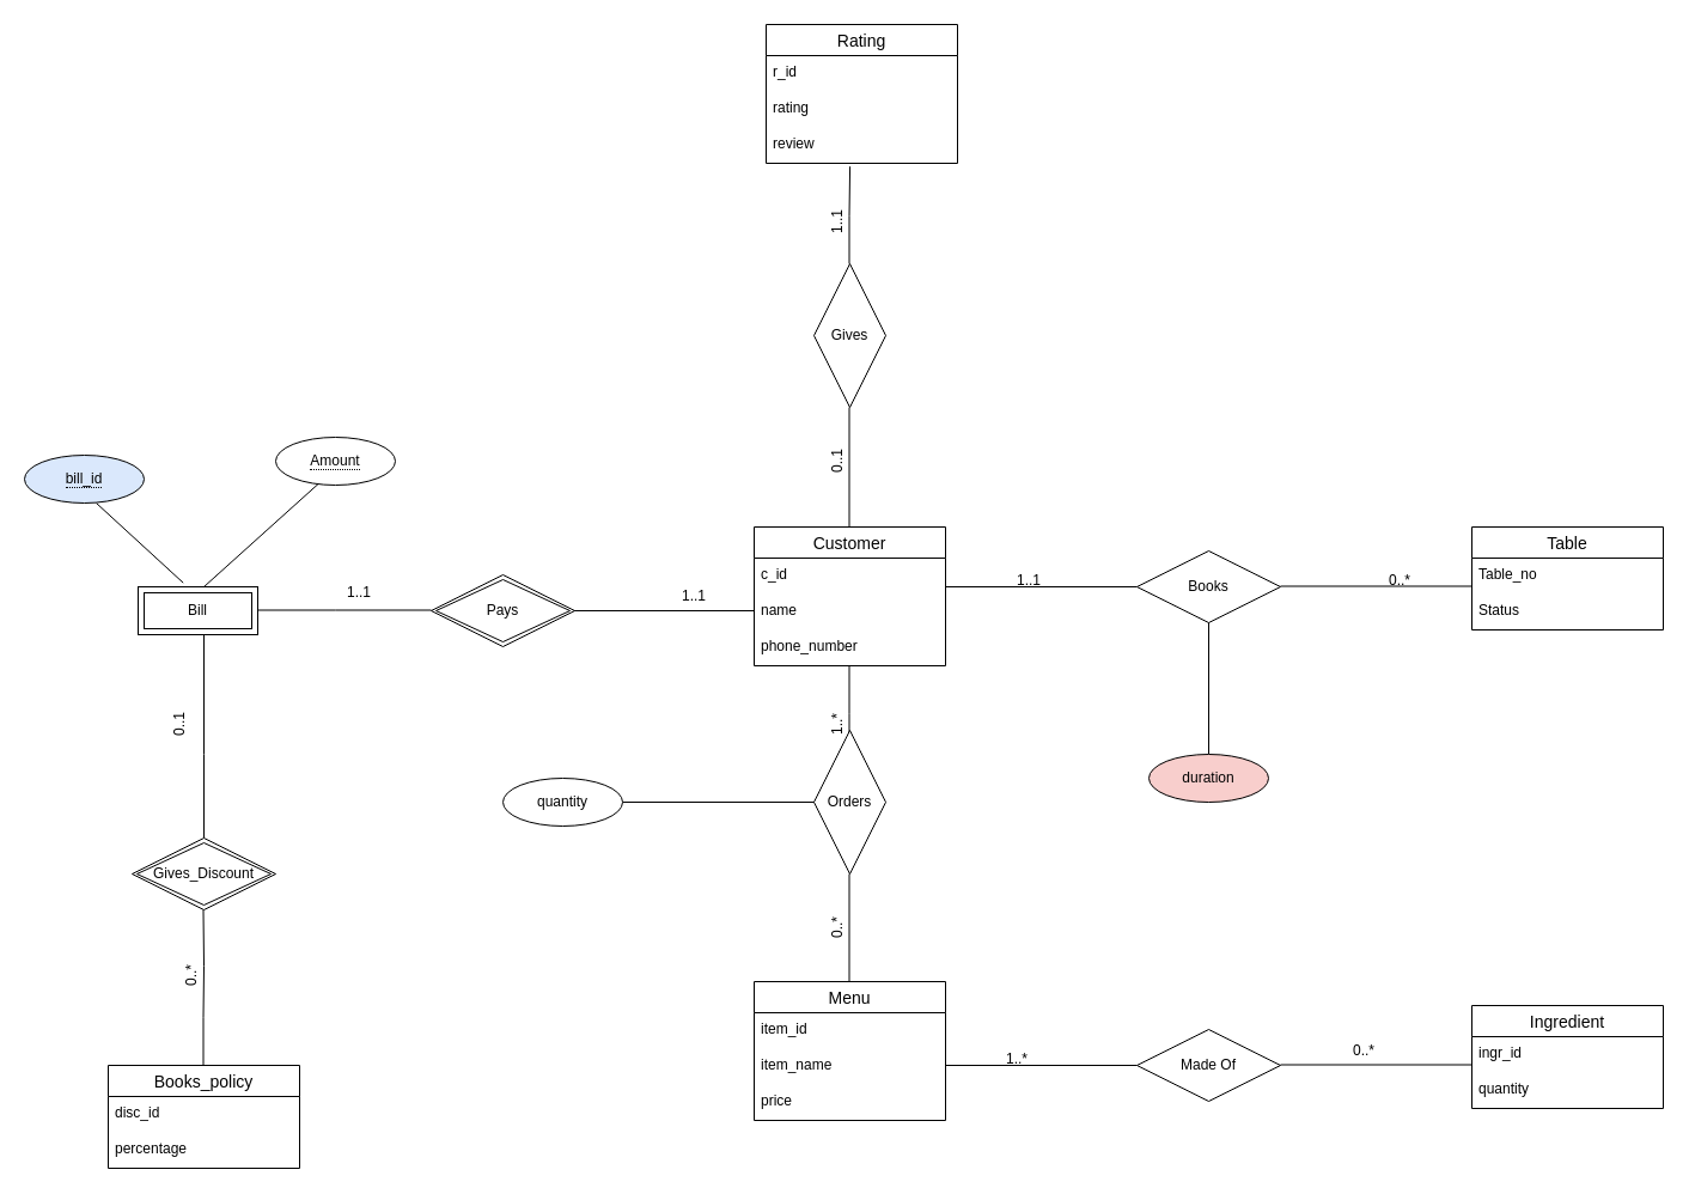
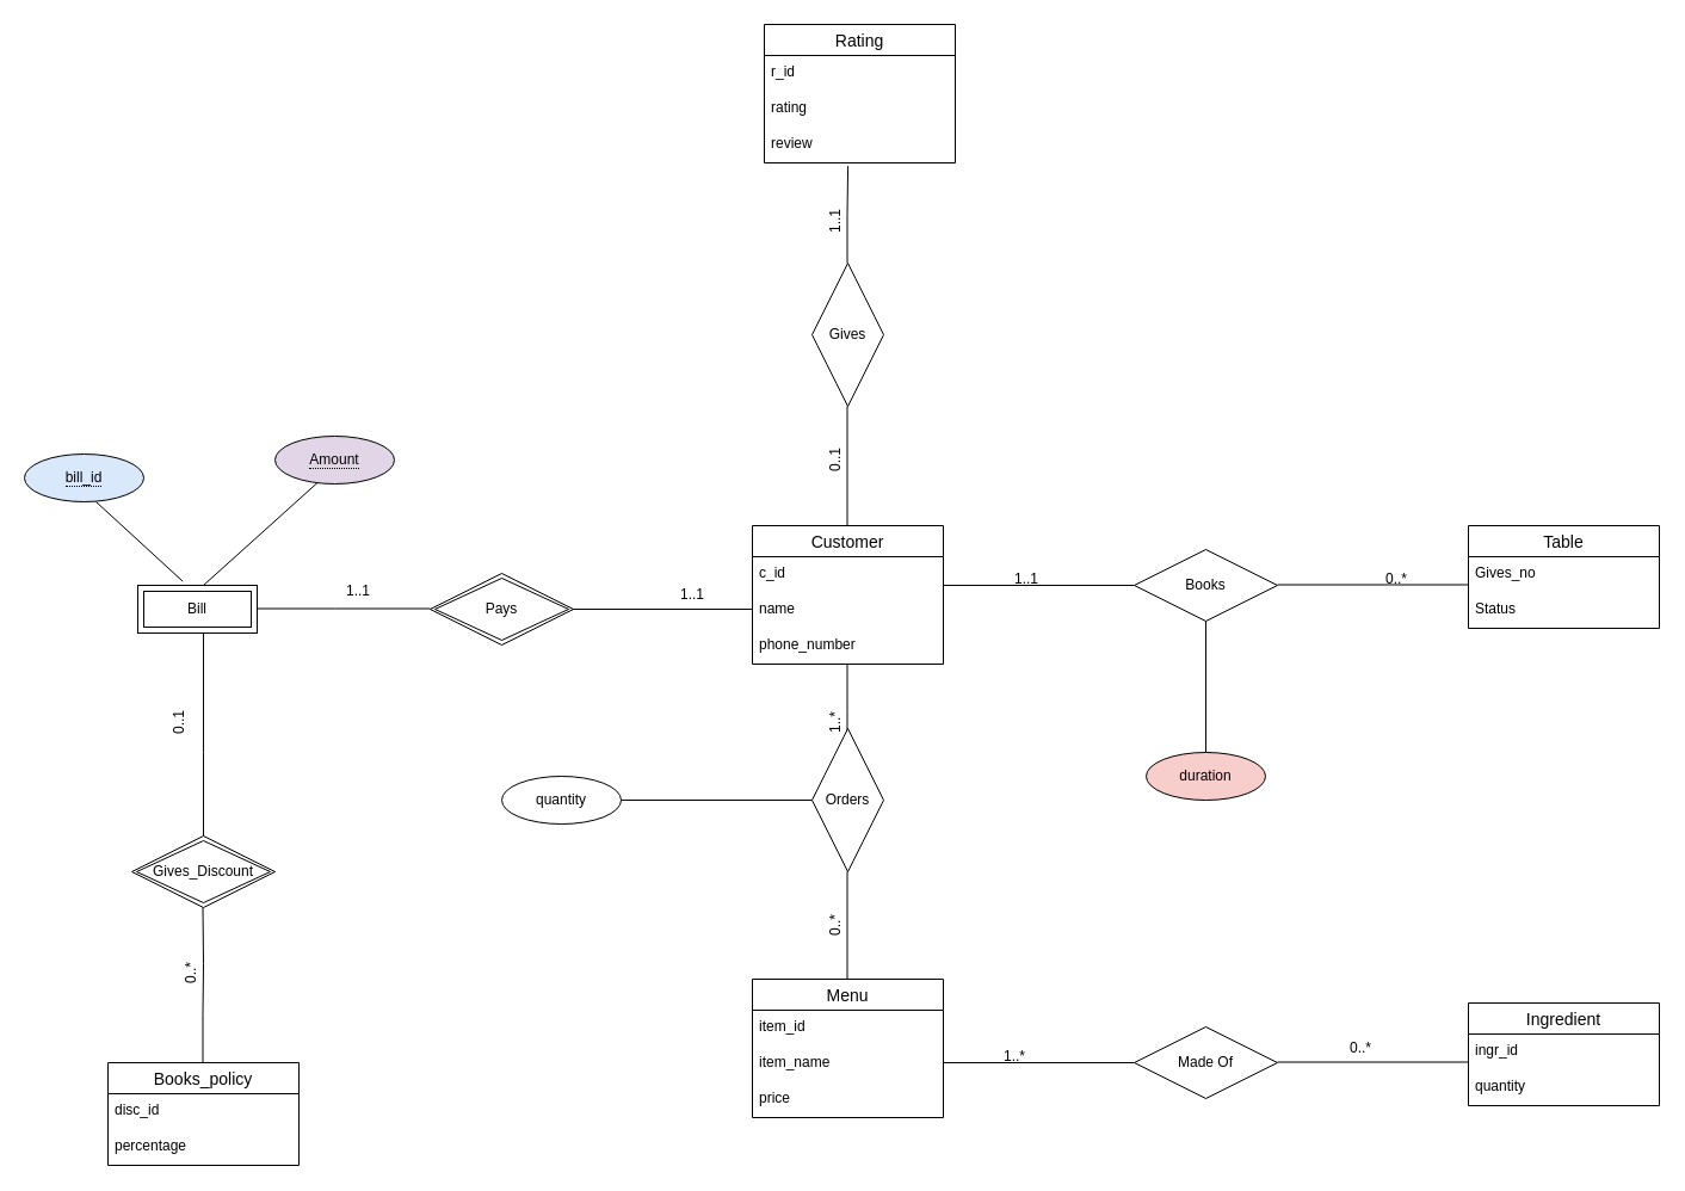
  <mxCell id="0" />
  <mxCell id="1" parent="0" />
  <mxCell id="2" value="Customer" style="swimlane;fontStyle=0;childLayout=stackLayout;horizontal=1;startSize=26;horizontalStack=0;resizeParent=1;resizeParentMax=0;resizeLast=0;collapsible=1;marginBottom=0;align=center;fontSize=14;" vertex="1" parent="1"><mxGeometry x="630" y="440" width="160" height="116" as="geometry" /></mxCell>
  <mxCell id="3" value="c_id" style="text;strokeColor=none;fillColor=none;spacingLeft=4;spacingRight=4;overflow=hidden;rotatable=0;points=[[0,0.5],[1,0.5]];portConstraint=eastwest;fontSize=12;whiteSpace=wrap;html=1;" vertex="1" parent="2"><mxGeometry y="26" width="160" height="30" as="geometry" /></mxCell>
  <mxCell id="4" value="name" style="text;strokeColor=none;fillColor=none;spacingLeft=4;spacingRight=4;overflow=hidden;rotatable=0;points=[[0,0.5],[1,0.5]];portConstraint=eastwest;fontSize=12;whiteSpace=wrap;html=1;" vertex="1" parent="2"><mxGeometry y="56" width="160" height="30" as="geometry" /></mxCell>
  <mxCell id="5" value="phone_number" style="text;strokeColor=none;fillColor=none;spacingLeft=4;spacingRight=4;overflow=hidden;rotatable=0;points=[[0,0.5],[1,0.5]];portConstraint=eastwest;fontSize=12;whiteSpace=wrap;html=1;" vertex="1" parent="2"><mxGeometry y="86" width="160" height="30" as="geometry" /></mxCell>
  <mxCell id="6" value="" style="endArrow=none;html=1;rounded=0;" edge="1" parent="1"><mxGeometry relative="1" as="geometry"><mxPoint x="790" y="490" as="sourcePoint" /><mxPoint x="950" y="490" as="targetPoint" /><Array as="points" /></mxGeometry></mxCell>
  <mxCell id="7" value="1..1" style="text;strokeColor=none;align=center;fillColor=none;html=1;verticalAlign=middle;whiteSpace=wrap;rounded=0;" vertex="1" parent="1"><mxGeometry x="830" y="470" width="60" height="30" as="geometry" /></mxCell>
  <mxCell id="8" value="Books" style="shape=rhombus;perimeter=rhombusPerimeter;whiteSpace=wrap;html=1;align=center;" vertex="1" parent="1"><mxGeometry x="950" y="460" width="120" height="60" as="geometry" /></mxCell>
  <mxCell id="9" value="Table" style="swimlane;fontStyle=0;childLayout=stackLayout;horizontal=1;startSize=26;horizontalStack=0;resizeParent=1;resizeParentMax=0;resizeLast=0;collapsible=1;marginBottom=0;align=center;fontSize=14;" vertex="1" parent="1"><mxGeometry x="1230" y="440" width="160" height="86" as="geometry" /></mxCell>
- <mxCell id="10" value="Table_no" style="text;strokeColor=none;fillColor=none;spacingLeft=4;spacingRight=4;overflow=hidden;rotatable=0;points=[[0,0.5],[1,0.5]];portConstraint=eastwest;fontSize=12;whiteSpace=wrap;html=1;" vertex="1" parent="9"><mxGeometry y="26" width="160" height="30" as="geometry" /></mxCell>
+ <mxCell id="10" value="Gives_no" style="text;strokeColor=none;fillColor=none;spacingLeft=4;spacingRight=4;overflow=hidden;rotatable=0;points=[[0,0.5],[1,0.5]];portConstraint=eastwest;fontSize=12;whiteSpace=wrap;html=1;" vertex="1" parent="9"><mxGeometry y="26" width="160" height="30" as="geometry" /></mxCell>
  <mxCell id="11" value="Status" style="text;strokeColor=none;fillColor=none;spacingLeft=4;spacingRight=4;overflow=hidden;rotatable=0;points=[[0,0.5],[1,0.5]];portConstraint=eastwest;fontSize=12;whiteSpace=wrap;html=1;" vertex="1" parent="9"><mxGeometry y="56" width="160" height="30" as="geometry" /></mxCell>
  <mxCell id="12" value="" style="endArrow=none;html=1;rounded=0;" edge="1" parent="1"><mxGeometry relative="1" as="geometry"><mxPoint x="1070" y="489.5" as="sourcePoint" /><mxPoint x="1230" y="489.5" as="targetPoint" /></mxGeometry></mxCell>
  <mxCell id="13" value="0..*" style="text;strokeColor=none;align=center;fillColor=none;html=1;verticalAlign=middle;whiteSpace=wrap;rounded=0;" vertex="1" parent="1"><mxGeometry x="1140" y="470" width="60" height="30" as="geometry" /></mxCell>
  <mxCell id="14" value="" style="endArrow=none;html=1;rounded=0;" edge="1" parent="1"><mxGeometry relative="1" as="geometry"><mxPoint x="709.5" y="440" as="sourcePoint" /><mxPoint x="709.5" y="340" as="targetPoint" /><Array as="points" /></mxGeometry></mxCell>
  <mxCell id="15" value="0..1" style="text;strokeColor=none;align=center;fillColor=none;html=1;verticalAlign=middle;whiteSpace=wrap;rounded=0;rotation=270;" vertex="1" parent="1"><mxGeometry x="660" y="370" width="80" height="30" as="geometry" /></mxCell>
  <mxCell id="16" value="Gives" style="shape=rhombus;perimeter=rhombusPerimeter;whiteSpace=wrap;html=1;align=center;direction=south;" vertex="1" parent="1"><mxGeometry x="680" y="220" width="60" height="120" as="geometry" /></mxCell>
  <mxCell id="17" value="" style="endArrow=none;html=1;rounded=0;entryX=0.438;entryY=1.089;entryDx=0;entryDy=0;entryPerimeter=0;" edge="1" parent="1" target="22"><mxGeometry relative="1" as="geometry"><mxPoint x="709.5" y="220" as="sourcePoint" /><mxPoint x="710" y="130" as="targetPoint" /><Array as="points"><mxPoint x="709.5" y="180" /></Array></mxGeometry></mxCell>
  <mxCell id="18" value="1..1" style="text;strokeColor=none;align=center;fillColor=none;html=1;verticalAlign=middle;whiteSpace=wrap;rounded=0;rotation=270;" vertex="1" parent="1"><mxGeometry x="670" y="170" width="60" height="30" as="geometry" /></mxCell>
  <mxCell id="19" value="Rating" style="swimlane;fontStyle=0;childLayout=stackLayout;horizontal=1;startSize=26;horizontalStack=0;resizeParent=1;resizeParentMax=0;resizeLast=0;collapsible=1;marginBottom=0;align=center;fontSize=14;" vertex="1" parent="1"><mxGeometry x="640" y="20" width="160" height="116" as="geometry" /></mxCell>
  <mxCell id="20" value="r_id" style="text;strokeColor=none;fillColor=none;spacingLeft=4;spacingRight=4;overflow=hidden;rotatable=0;points=[[0,0.5],[1,0.5]];portConstraint=eastwest;fontSize=12;whiteSpace=wrap;html=1;" vertex="1" parent="19"><mxGeometry y="26" width="160" height="30" as="geometry" /></mxCell>
  <mxCell id="21" value="rating" style="text;strokeColor=none;fillColor=none;spacingLeft=4;spacingRight=4;overflow=hidden;rotatable=0;points=[[0,0.5],[1,0.5]];portConstraint=eastwest;fontSize=12;whiteSpace=wrap;html=1;" vertex="1" parent="19"><mxGeometry y="56" width="160" height="30" as="geometry" /></mxCell>
  <mxCell id="22" value="review" style="text;strokeColor=none;fillColor=none;spacingLeft=4;spacingRight=4;overflow=hidden;rotatable=0;points=[[0,0.5],[1,0.5]];portConstraint=eastwest;fontSize=12;whiteSpace=wrap;html=1;" vertex="1" parent="19"><mxGeometry y="86" width="160" height="30" as="geometry" /></mxCell>
  <mxCell id="23" value="" style="endArrow=none;html=1;rounded=0;" edge="1" parent="1"><mxGeometry relative="1" as="geometry"><mxPoint x="709.5" y="636" as="sourcePoint" /><mxPoint x="709.5" y="556" as="targetPoint" /><Array as="points"><mxPoint x="709.5" y="596" /></Array></mxGeometry></mxCell>
  <mxCell id="24" value="1..*" style="text;strokeColor=none;align=center;fillColor=none;html=1;verticalAlign=middle;whiteSpace=wrap;rounded=0;rotation=270;" vertex="1" parent="1"><mxGeometry x="670" y="590" width="60" height="30" as="geometry" /></mxCell>
  <mxCell id="25" value="Orders" style="shape=rhombus;perimeter=rhombusPerimeter;whiteSpace=wrap;html=1;align=center;direction=south;" vertex="1" parent="1"><mxGeometry x="680" y="610" width="60" height="120" as="geometry" /></mxCell>
  <mxCell id="26" value="" style="endArrow=none;html=1;rounded=0;" edge="1" parent="1"><mxGeometry relative="1" as="geometry"><mxPoint x="709.5" y="730" as="sourcePoint" /><mxPoint x="709.5" y="820" as="targetPoint" /><Array as="points" /></mxGeometry></mxCell>
  <mxCell id="27" value="0..*" style="text;strokeColor=none;align=center;fillColor=none;html=1;verticalAlign=middle;whiteSpace=wrap;rounded=0;rotation=270;" vertex="1" parent="1"><mxGeometry x="670" y="760" width="60" height="30" as="geometry" /></mxCell>
  <mxCell id="28" value="Menu" style="swimlane;fontStyle=0;childLayout=stackLayout;horizontal=1;startSize=26;horizontalStack=0;resizeParent=1;resizeParentMax=0;resizeLast=0;collapsible=1;marginBottom=0;align=center;fontSize=14;" vertex="1" parent="1"><mxGeometry x="630" y="820" width="160" height="116" as="geometry" /></mxCell>
  <mxCell id="29" value="item_id" style="text;strokeColor=none;fillColor=none;spacingLeft=4;spacingRight=4;overflow=hidden;rotatable=0;points=[[0,0.5],[1,0.5]];portConstraint=eastwest;fontSize=12;whiteSpace=wrap;html=1;" vertex="1" parent="28"><mxGeometry y="26" width="160" height="30" as="geometry" /></mxCell>
  <mxCell id="30" value="item_name" style="text;strokeColor=none;fillColor=none;spacingLeft=4;spacingRight=4;overflow=hidden;rotatable=0;points=[[0,0.5],[1,0.5]];portConstraint=eastwest;fontSize=12;whiteSpace=wrap;html=1;" vertex="1" parent="28"><mxGeometry y="56" width="160" height="30" as="geometry" /></mxCell>
  <mxCell id="31" value="price" style="text;strokeColor=none;fillColor=none;spacingLeft=4;spacingRight=4;overflow=hidden;rotatable=0;points=[[0,0.5],[1,0.5]];portConstraint=eastwest;fontSize=12;whiteSpace=wrap;html=1;" vertex="1" parent="28"><mxGeometry y="86" width="160" height="30" as="geometry" /></mxCell>
  <mxCell id="32" value="" style="endArrow=none;html=1;rounded=0;" edge="1" parent="1"><mxGeometry relative="1" as="geometry"><mxPoint x="790" y="890" as="sourcePoint" /><mxPoint x="950" y="890" as="targetPoint" /></mxGeometry></mxCell>
  <mxCell id="33" value="1..*" style="text;strokeColor=none;align=center;fillColor=none;html=1;verticalAlign=middle;whiteSpace=wrap;rounded=0;" vertex="1" parent="1"><mxGeometry x="820" y="870" width="60" height="30" as="geometry" /></mxCell>
  <mxCell id="34" value="Made Of" style="shape=rhombus;perimeter=rhombusPerimeter;whiteSpace=wrap;html=1;align=center;" vertex="1" parent="1"><mxGeometry x="950" y="860" width="120" height="60" as="geometry" /></mxCell>
  <mxCell id="35" value="" style="endArrow=none;html=1;rounded=0;" edge="1" parent="1"><mxGeometry relative="1" as="geometry"><mxPoint x="1070" y="889.5" as="sourcePoint" /><mxPoint x="1230" y="889.5" as="targetPoint" /></mxGeometry></mxCell>
  <mxCell id="36" value="0..*" style="text;strokeColor=none;align=center;fillColor=none;html=1;verticalAlign=middle;whiteSpace=wrap;rounded=0;" vertex="1" parent="1"><mxGeometry x="1110" y="863" width="60" height="30" as="geometry" /></mxCell>
  <mxCell id="37" value="Ingredient" style="swimlane;fontStyle=0;childLayout=stackLayout;horizontal=1;startSize=26;horizontalStack=0;resizeParent=1;resizeParentMax=0;resizeLast=0;collapsible=1;marginBottom=0;align=center;fontSize=14;" vertex="1" parent="1"><mxGeometry x="1230" y="840" width="160" height="86" as="geometry" /></mxCell>
  <mxCell id="38" value="ingr_id" style="text;strokeColor=none;fillColor=none;spacingLeft=4;spacingRight=4;overflow=hidden;rotatable=0;points=[[0,0.5],[1,0.5]];portConstraint=eastwest;fontSize=12;whiteSpace=wrap;html=1;" vertex="1" parent="37"><mxGeometry y="26" width="160" height="30" as="geometry" /></mxCell>
  <mxCell id="39" value="quantity" style="text;strokeColor=none;fillColor=none;spacingLeft=4;spacingRight=4;overflow=hidden;rotatable=0;points=[[0,0.5],[1,0.5]];portConstraint=eastwest;fontSize=12;whiteSpace=wrap;html=1;" vertex="1" parent="37"><mxGeometry y="56" width="160" height="30" as="geometry" /></mxCell>
  <mxCell id="40" value="" style="endArrow=none;html=1;rounded=0;" edge="1" parent="1"><mxGeometry relative="1" as="geometry"><mxPoint x="470" y="510" as="sourcePoint" /><mxPoint x="630" y="510" as="targetPoint" /></mxGeometry></mxCell>
  <mxCell id="41" value="1..1" style="text;strokeColor=none;align=center;fillColor=none;html=1;verticalAlign=middle;whiteSpace=wrap;rounded=0;" vertex="1" parent="1"><mxGeometry x="550" y="483" width="60" height="30" as="geometry" /></mxCell>
  <mxCell id="42" value="Pays" style="shape=rhombus;double=1;perimeter=rhombusPerimeter;whiteSpace=wrap;html=1;align=center;" vertex="1" parent="1"><mxGeometry x="360" y="480" width="120" height="60" as="geometry" /></mxCell>
  <mxCell id="43" value="" style="endArrow=none;html=1;rounded=0;" edge="1" parent="1"><mxGeometry relative="1" as="geometry"><mxPoint x="200" y="509.5" as="sourcePoint" /><mxPoint x="360" y="509.5" as="targetPoint" /><Array as="points"><mxPoint x="280" y="509.5" /></Array></mxGeometry></mxCell>
  <mxCell id="44" value="1..1" style="text;strokeColor=none;align=center;fillColor=none;html=1;verticalAlign=middle;whiteSpace=wrap;rounded=0;" vertex="1" parent="1"><mxGeometry x="270" y="480" width="60" height="30" as="geometry" /></mxCell>
  <mxCell id="45" value="Bill" style="shape=ext;margin=3;double=1;whiteSpace=wrap;html=1;align=center;" vertex="1" parent="1"><mxGeometry x="115" y="490" width="100" height="40" as="geometry" /></mxCell>
  <mxCell id="46" value="" style="endArrow=none;html=1;rounded=0;entryX=0.377;entryY=-0.083;entryDx=0;entryDy=0;entryPerimeter=0;" edge="1" parent="1" target="45"><mxGeometry relative="1" as="geometry"><mxPoint x="80" y="420" as="sourcePoint" /><mxPoint x="195" y="459" as="targetPoint" /><Array as="points" /></mxGeometry></mxCell>
  <mxCell id="47" value="&lt;span style=&quot;border-bottom: 1px dotted&quot;&gt;bill_id&lt;/span&gt;" style="ellipse;whiteSpace=wrap;html=1;align=center;fillColor=#dae8fc;" vertex="1" parent="1"><mxGeometry x="20" y="380" width="100" height="40" as="geometry" /></mxCell>
  <mxCell id="48" value="" style="endArrow=none;html=1;rounded=0;" edge="1" parent="1"><mxGeometry relative="1" as="geometry"><mxPoint x="170" y="490" as="sourcePoint" /><mxPoint x="270" y="400" as="targetPoint" /></mxGeometry></mxCell>
- <mxCell id="49" value="&lt;span style=&quot;border-bottom: 1px dotted&quot;&gt;Amount&lt;/span&gt;" style="ellipse;whiteSpace=wrap;html=1;align=center;" vertex="1" parent="1"><mxGeometry x="230" y="365" width="100" height="40" as="geometry" /></mxCell>
+ <mxCell id="49" value="&lt;span style=&quot;border-bottom: 1px dotted&quot;&gt;Amount&lt;/span&gt;" style="ellipse;whiteSpace=wrap;html=1;align=center;fillColor=#e1d5e7;" vertex="1" parent="1"><mxGeometry x="230" y="365" width="100" height="40" as="geometry" /></mxCell>
  <mxCell id="50" value="" style="endArrow=none;html=1;rounded=0;" edge="1" parent="1"><mxGeometry relative="1" as="geometry"><mxPoint x="170" y="530" as="sourcePoint" /><mxPoint x="170" y="700" as="targetPoint" /><Array as="points"><mxPoint x="170" y="630" /></Array></mxGeometry></mxCell>
  <mxCell id="51" value="0..1" style="text;strokeColor=none;align=center;fillColor=none;html=1;verticalAlign=middle;whiteSpace=wrap;rounded=0;rotation=270;" vertex="1" parent="1"><mxGeometry x="120" y="590" width="60" height="30" as="geometry" /></mxCell>
  <mxCell id="52" value="Gives_Discount" style="shape=rhombus;double=1;perimeter=rhombusPerimeter;whiteSpace=wrap;html=1;align=center;" vertex="1" parent="1"><mxGeometry x="110" y="700" width="120" height="60" as="geometry" /></mxCell>
  <mxCell id="53" value="" style="endArrow=none;html=1;rounded=0;" edge="1" parent="1"><mxGeometry relative="1" as="geometry"><mxPoint x="169.5" y="760" as="sourcePoint" /><mxPoint x="169.5" y="890" as="targetPoint" /><Array as="points"><mxPoint x="170" y="807" /><mxPoint x="169.5" y="850" /></Array></mxGeometry></mxCell>
  <mxCell id="54" value="0..*" style="text;strokeColor=none;align=center;fillColor=none;html=1;verticalAlign=middle;whiteSpace=wrap;rounded=0;rotation=270;" vertex="1" parent="1"><mxGeometry x="130" y="800" width="60" height="30" as="geometry" /></mxCell>
  <mxCell id="55" value="Books_policy" style="swimlane;fontStyle=0;childLayout=stackLayout;horizontal=1;startSize=26;horizontalStack=0;resizeParent=1;resizeParentMax=0;resizeLast=0;collapsible=1;marginBottom=0;align=center;fontSize=14;" vertex="1" parent="1"><mxGeometry x="90" y="890" width="160" height="86" as="geometry" /></mxCell>
  <mxCell id="56" value="disc_id" style="text;strokeColor=none;fillColor=none;spacingLeft=4;spacingRight=4;overflow=hidden;rotatable=0;points=[[0,0.5],[1,0.5]];portConstraint=eastwest;fontSize=12;whiteSpace=wrap;html=1;" vertex="1" parent="55"><mxGeometry y="26" width="160" height="30" as="geometry" /></mxCell>
  <mxCell id="57" value="percentage" style="text;strokeColor=none;fillColor=none;spacingLeft=4;spacingRight=4;overflow=hidden;rotatable=0;points=[[0,0.5],[1,0.5]];portConstraint=eastwest;fontSize=12;whiteSpace=wrap;html=1;" vertex="1" parent="55"><mxGeometry y="56" width="160" height="30" as="geometry" /></mxCell>
  <mxCell id="58" value="" style="endArrow=none;html=1;rounded=0;" edge="1" parent="1"><mxGeometry relative="1" as="geometry"><mxPoint x="1010" y="520" as="sourcePoint" /><mxPoint x="1010" y="630" as="targetPoint" /></mxGeometry></mxCell>
  <mxCell id="59" value="duration" style="ellipse;whiteSpace=wrap;html=1;align=center;fillColor=#f8cecc;" vertex="1" parent="1"><mxGeometry x="960" y="630" width="100" height="40" as="geometry" /></mxCell>
  <mxCell id="60" value="" style="endArrow=none;html=1;rounded=0;" edge="1" parent="1"><mxGeometry relative="1" as="geometry"><mxPoint x="520" y="670" as="sourcePoint" /><mxPoint x="680" y="670" as="targetPoint" /><Array as="points" /></mxGeometry></mxCell>
  <mxCell id="61" value="quantity" style="ellipse;whiteSpace=wrap;html=1;align=center;" vertex="1" parent="1"><mxGeometry x="420" y="650" width="100" height="40" as="geometry" /></mxCell>
